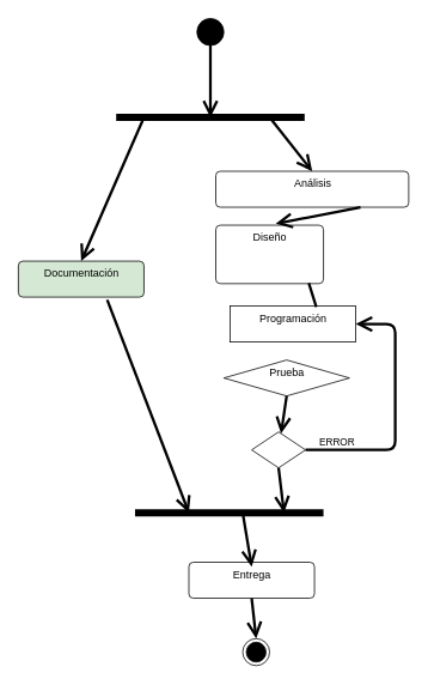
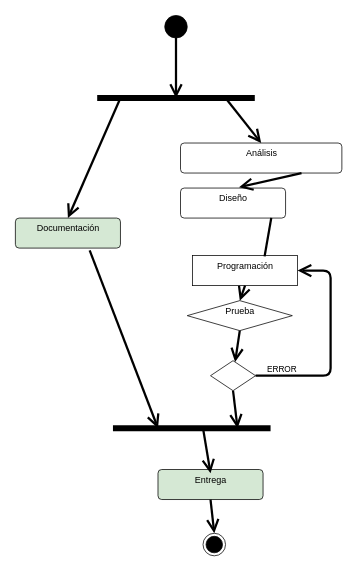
  <mxCell id="0" />
  <mxCell id="1" parent="0" />
  <mxCell id="2" value="" style="shape=ellipse;html=1;fillColor=#000000;fontSize=18;fontColor=#ffffff;" vertex="1" parent="1"><mxGeometry x="219" y="20" width="30" height="30" as="geometry" /></mxCell>
  <mxCell id="3" value="Análisis" style="html=1;align=center;verticalAlign=top;rounded=1;absoluteArcSize=1;arcSize=10;dashed=0;" vertex="1" parent="1"><mxGeometry x="240" y="190" width="215" height="40" as="geometry" /></mxCell>
- <mxCell id="4" value="Diseño" style="html=1;align=center;verticalAlign=top;rounded=1;absoluteArcSize=1;arcSize=10;dashed=0;" vertex="1" parent="1"><mxGeometry x="240" y="250" width="120" height="65" as="geometry" /></mxCell>
+ <mxCell id="4" value="Diseño" style="html=1;align=center;verticalAlign=top;rounded=1;absoluteArcSize=1;arcSize=10;dashed=0;" vertex="1" parent="1"><mxGeometry x="240" y="250" width="140" height="40" as="geometry" /></mxCell>
  <mxCell id="5" value="Programación" style="html=1;align=center;verticalAlign=top;absoluteArcSize=1;arcSize=10;dashed=0;rounded=0;" vertex="1" parent="1"><mxGeometry x="256" y="340" width="140" height="40" as="geometry" /></mxCell>
  <mxCell id="6" value="Prueba" style="rhombus;html=1;align=center;verticalAlign=top;absoluteArcSize=1;arcSize=10;dashed=0;" vertex="1" parent="1"><mxGeometry x="249" y="400" width="140" height="40" as="geometry" /></mxCell>
  <mxCell id="7" value="Documentación" style="html=1;align=center;verticalAlign=top;rounded=1;absoluteArcSize=1;arcSize=10;dashed=0;fillColor=#d5e8d4;" vertex="1" parent="1"><mxGeometry x="20" y="290" width="140" height="40" as="geometry" /></mxCell>
- <mxCell id="8" value="Entrega" style="html=1;align=center;verticalAlign=top;rounded=1;absoluteArcSize=1;arcSize=10;dashed=0;" vertex="1" parent="1"><mxGeometry x="210" y="625" width="140" height="40" as="geometry" /></mxCell>
+ <mxCell id="8" value="Entrega" style="html=1;align=center;verticalAlign=top;rounded=1;absoluteArcSize=1;arcSize=10;dashed=0;fillColor=#d5e8d4;" vertex="1" parent="1"><mxGeometry x="210" y="625" width="140" height="40" as="geometry" /></mxCell>
  <mxCell id="9" value="" style="edgeStyle=none;html=1;endArrow=open;endSize=12;strokeWidth=3;verticalAlign=bottom;exitX=0.5;exitY=1;exitDx=0;exitDy=0;" edge="1" parent="1" source="2"><mxGeometry width="160" relative="1" as="geometry"><mxPoint x="130" y="270" as="sourcePoint" /><mxPoint x="234" y="130" as="targetPoint" /></mxGeometry></mxCell>
  <mxCell id="10" value="" style="edgeStyle=none;html=1;endArrow=open;endSize=12;strokeWidth=3;verticalAlign=bottom;exitX=0.75;exitY=1;exitDx=0;exitDy=0;entryX=0.557;entryY=-0.025;entryDx=0;entryDy=0;entryPerimeter=0;" edge="1" parent="1" source="3" target="4"><mxGeometry width="160" relative="1" as="geometry"><mxPoint x="340" y="170" as="sourcePoint" /><mxPoint x="347" y="218" as="targetPoint" /></mxGeometry></mxCell>
  <mxCell id="11" value="" style="edgeStyle=none;html=1;endArrow=none;endSize=12;strokeWidth=3;verticalAlign=bottom;exitX=0.864;exitY=0.992;exitDx=0;exitDy=0;entryX=0.686;entryY=0.025;entryDx=0;entryDy=0;entryPerimeter=0;exitPerimeter=0;" edge="1" parent="1" source="4" target="5"><mxGeometry width="160" relative="1" as="geometry"><mxPoint x="350" y="160" as="sourcePoint" /><mxPoint x="357" y="208" as="targetPoint" /></mxGeometry></mxCell>
+ <mxCell id="12" value="" style="edgeStyle=none;html=1;endArrow=open;endSize=12;strokeWidth=3;verticalAlign=bottom;exitX=0.5;exitY=1;exitDx=0;exitDy=0;entryX=0.5;entryY=0;entryDx=0;entryDy=0;" edge="1" parent="1" source="5" target="6"><mxGeometry width="160" relative="1" as="geometry"><mxPoint x="360" y="170" as="sourcePoint" /><mxPoint x="367" y="218" as="targetPoint" /></mxGeometry></mxCell>
  <mxCell id="13" value="" style="edgeStyle=none;html=1;endArrow=open;endSize=12;strokeWidth=3;verticalAlign=bottom;entryX=0.5;entryY=0;entryDx=0;entryDy=0;" edge="1" parent="1" target="7"><mxGeometry width="160" relative="1" as="geometry"><mxPoint x="160" y="130" as="sourcePoint" /><mxPoint x="377" y="248" as="targetPoint" /></mxGeometry></mxCell>
  <mxCell id="14" value="" style="edgeStyle=none;html=1;endArrow=open;endSize=12;strokeWidth=3;verticalAlign=bottom;exitX=0.707;exitY=1.075;exitDx=0;exitDy=0;exitPerimeter=0;" edge="1" parent="1" source="7"><mxGeometry width="160" relative="1" as="geometry"><mxPoint x="456" y="350" as="sourcePoint" /><mxPoint x="210" y="570" as="targetPoint" /></mxGeometry></mxCell>
  <mxCell id="15" value="" style="ellipse;html=1;shape=endState;fillColor=#000000;strokeColor=#000000;" vertex="1" parent="1"><mxGeometry x="270" y="710" width="30" height="30" as="geometry" /></mxCell>
  <mxCell id="16" value="" style="edgeStyle=none;html=1;endArrow=open;endSize=12;strokeWidth=3;verticalAlign=bottom;entryX=0.5;entryY=0;entryDx=0;entryDy=0;exitX=0.5;exitY=1;exitDx=0;exitDy=0;" edge="1" parent="1" source="8" target="15"><mxGeometry width="160" relative="1" as="geometry"><mxPoint x="250" y="760" as="sourcePoint" /><mxPoint x="279.96" y="688" as="targetPoint" /></mxGeometry></mxCell>
  <mxCell id="17" value="" style="endArrow=none;html=1;strokeWidth=8;" edge="1" parent="1"><mxGeometry width="50" height="50" relative="1" as="geometry"><mxPoint x="150" y="570" as="sourcePoint" /><mxPoint x="360" y="570" as="targetPoint" /></mxGeometry></mxCell>
  <mxCell id="18" value="" style="endArrow=none;html=1;strokeWidth=8;edgeStyle=elbowEdgeStyle;" edge="1" parent="1"><mxGeometry width="50" height="50" relative="1" as="geometry"><mxPoint x="129" y="130" as="sourcePoint" /><mxPoint x="339" y="130" as="targetPoint" /></mxGeometry></mxCell>
  <mxCell id="19" value="" style="edgeStyle=none;html=1;endArrow=open;endSize=12;strokeWidth=3;verticalAlign=bottom;entryX=0.5;entryY=0;entryDx=0;entryDy=0;" edge="1" parent="1" target="3"><mxGeometry width="160" relative="1" as="geometry"><mxPoint x="300" y="130" as="sourcePoint" /><mxPoint x="244" y="140" as="targetPoint" /></mxGeometry></mxCell>
  <mxCell id="20" value="" style="edgeStyle=none;html=1;endArrow=open;endSize=12;strokeWidth=3;verticalAlign=bottom;exitX=0.5;exitY=1;exitDx=0;exitDy=0;" edge="1" parent="1" source="22"><mxGeometry width="160" relative="1" as="geometry"><mxPoint x="357" y="462" as="sourcePoint" /><mxPoint x="316" y="570" as="targetPoint" /></mxGeometry></mxCell>
  <mxCell id="21" value="" style="edgeStyle=none;html=1;endArrow=open;endSize=12;strokeWidth=3;verticalAlign=bottom;" edge="1" parent="1"><mxGeometry width="160" relative="1" as="geometry"><mxPoint x="270" y="570" as="sourcePoint" /><mxPoint x="280" y="630" as="targetPoint" /></mxGeometry></mxCell>
  <mxCell id="22" value="" style="rhombus;whiteSpace=wrap;html=1;" vertex="1" parent="1"><mxGeometry x="280" y="480" width="60" height="40" as="geometry" /></mxCell>
  <mxCell id="23" value="" style="edgeStyle=none;html=1;endArrow=open;endSize=12;strokeWidth=3;verticalAlign=bottom;exitX=0.5;exitY=1;exitDx=0;exitDy=0;" edge="1" parent="1" source="6" target="22"><mxGeometry width="160" relative="1" as="geometry"><mxPoint x="420" y="390" as="sourcePoint" /><mxPoint x="326" y="480" as="targetPoint" /></mxGeometry></mxCell>
  <mxCell id="24" value="" style="edgeStyle=orthogonalEdgeStyle;html=1;endArrow=open;endSize=12;strokeWidth=3;verticalAlign=bottom;exitX=1;exitY=0.5;exitDx=0;exitDy=0;entryX=1;entryY=0.5;entryDx=0;entryDy=0;" edge="1" parent="1" source="22" target="5"><mxGeometry width="160" relative="1" as="geometry"><mxPoint x="329" y="450" as="sourcePoint" /><mxPoint x="322.727" y="491.818" as="targetPoint" /><Array as="points"><mxPoint x="440" y="500" /><mxPoint x="440" y="360" /></Array></mxGeometry></mxCell>
  <mxCell id="25" value="ERROR" style="edgeLabel;html=1;align=center;verticalAlign=middle;resizable=0;points=[];" vertex="1" connectable="0" parent="24"><mxGeometry x="-0.758" y="-1" relative="1" as="geometry"><mxPoint y="-11" as="offset" /></mxGeometry></mxCell>
